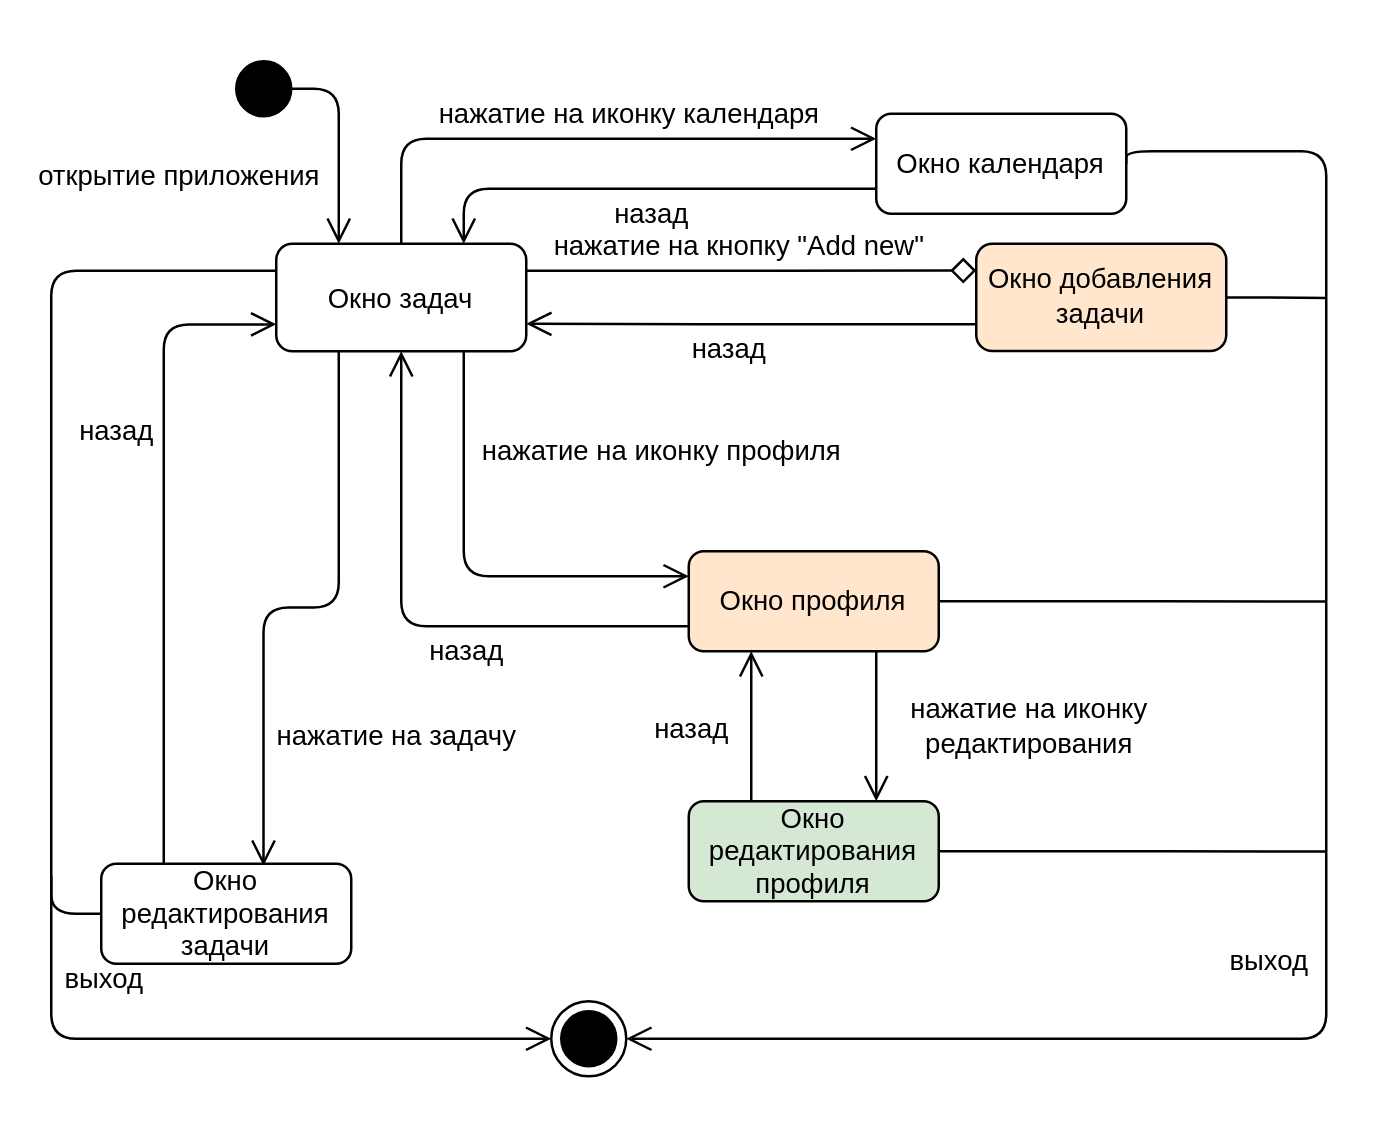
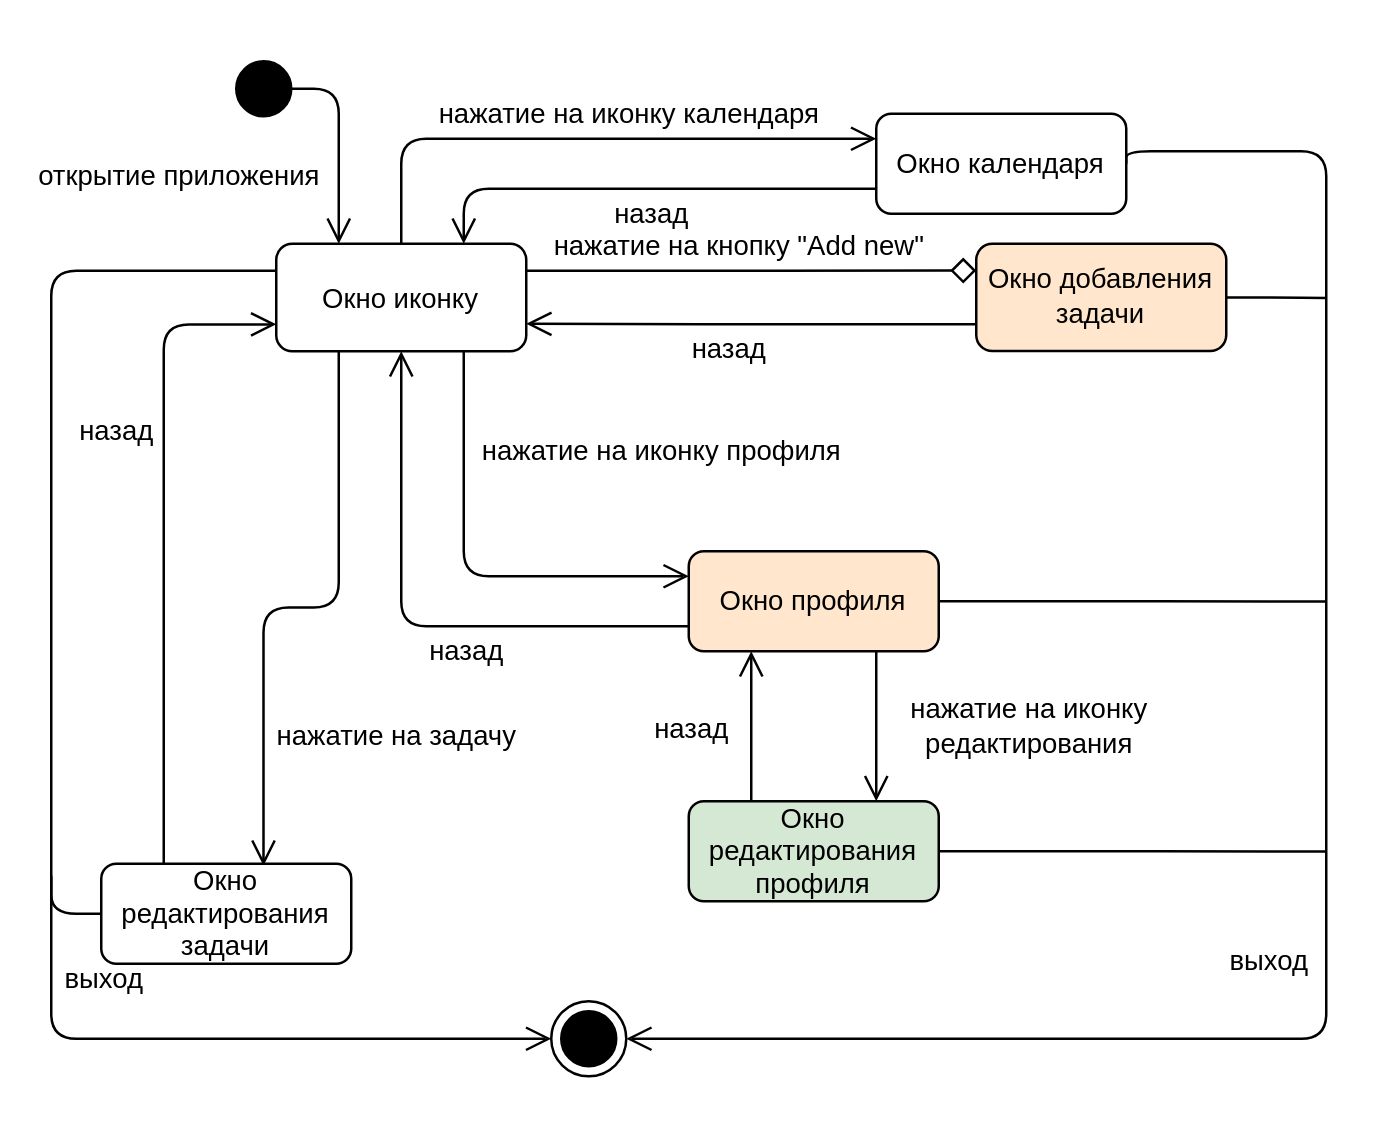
  <mxCell id="0" />
  <mxCell id="1" parent="0" />
  <mxCell id="2" value="" style="ellipse;html=1;shape=endState;fillColor=#000000;labelBackgroundColor=none;fontSize=14;fontColor=#000000;" vertex="1" parent="1"><mxGeometry x="220" y="400" width="30" height="30" as="geometry" /></mxCell>
  <mxCell id="3" value="" style="ellipse;html=1;shape=startState;fillColor=#000000;labelBackgroundColor=none;fontSize=14;fontColor=#000000;" vertex="1" parent="1"><mxGeometry x="90" width="30" height="30" as="geometry" y="20" /></mxCell>
  <mxCell id="4" value="" style="edgeStyle=orthogonalEdgeStyle;html=1;verticalAlign=bottom;endArrow=open;endSize=8;fontSize=14;fontColor=#000000;exitX=0.496;exitY=0.802;exitDx=0;exitDy=0;exitPerimeter=0;entryX=0.25;entryY=0;entryDx=0;entryDy=0;" edge="1" parent="1" source="3" target="14"><mxGeometry relative="1" as="geometry"><mxPoint x="160" y="97" as="targetPoint" /><Array as="points"><mxPoint x="105" y="35" /><mxPoint x="135" y="35" /></Array></mxGeometry></mxCell>
  <mxCell id="5" value="открытие приложения" style="edgeLabel;html=1;align=center;verticalAlign=middle;resizable=0;points=[];" vertex="1" connectable="0" parent="4"><mxGeometry x="-0.211" y="-2" relative="1" as="geometry"><mxPoint x="-62.97" y="34.13" as="offset" /></mxGeometry></mxCell>
  <mxCell id="6" style="edgeStyle=orthogonalEdgeStyle;rounded=1;orthogonalLoop=1;jettySize=auto;html=1;exitX=0.5;exitY=0;exitDx=0;exitDy=0;entryX=0;entryY=0.25;entryDx=0;entryDy=0;endArrow=open;endFill=0;endSize=8;" edge="1" parent="1" source="14" target="29"><mxGeometry relative="1" as="geometry" /></mxCell>
  <mxCell id="7" value="нажатие на иконку календаря" style="edgeLabel;html=1;align=center;verticalAlign=middle;resizable=0;points=[];" vertex="1" connectable="0" parent="6"><mxGeometry x="-0.42" y="-23" relative="1" as="geometry"><mxPoint x="65.24" y="-33.03" as="offset" /></mxGeometry></mxCell>
  <mxCell id="8" style="edgeStyle=orthogonalEdgeStyle;rounded=1;orthogonalLoop=1;jettySize=auto;html=1;exitX=0.75;exitY=1;exitDx=0;exitDy=0;entryX=0;entryY=0.25;entryDx=0;entryDy=0;endArrow=open;endFill=0;endSize=8;" edge="1" parent="1" source="14" target="35"><mxGeometry relative="1" as="geometry" /></mxCell>
  <mxCell id="9" value="нажатие на иконку профиля" style="edgeLabel;html=1;align=center;verticalAlign=middle;resizable=0;points=[];" vertex="1" connectable="0" parent="8"><mxGeometry x="-0.018" y="35" relative="1" as="geometry"><mxPoint x="43.03" y="-48.29" as="offset" /></mxGeometry></mxCell>
  <mxCell id="10" style="edgeStyle=orthogonalEdgeStyle;rounded=1;orthogonalLoop=1;jettySize=auto;html=1;exitX=1;exitY=0.25;exitDx=0;exitDy=0;entryX=0;entryY=0.25;entryDx=0;entryDy=0;endArrow=diamond;endFill=0;endSize=8;" edge="1" parent="1" source="14" target="24"><mxGeometry relative="1" as="geometry" /></mxCell>
  <mxCell id="11" value="нажатие на кнопку &quot;Add new&quot;" style="edgeLabel;html=1;align=center;verticalAlign=middle;resizable=0;points=[];" vertex="1" connectable="0" parent="10"><mxGeometry x="0.001" y="5" relative="1" as="geometry"><mxPoint x="-5" y="-5.69" as="offset" /></mxGeometry></mxCell>
  <mxCell id="12" style="edgeStyle=orthogonalEdgeStyle;rounded=1;orthogonalLoop=1;jettySize=auto;html=1;exitX=0;exitY=0.25;exitDx=0;exitDy=0;endArrow=open;endFill=0;endSize=8;entryX=0;entryY=0.5;entryDx=0;entryDy=0;" edge="1" parent="1" source="14" target="2"><mxGeometry relative="1" as="geometry"><mxPoint x="20" y="520" as="targetPoint" /><Array as="points"><mxPoint x="20" y="108" /><mxPoint x="20" y="415" /></Array></mxGeometry></mxCell>
  <mxCell id="13" value="выход" style="edgeLabel;html=1;align=center;verticalAlign=middle;resizable=0;points=[];" vertex="1" connectable="0" parent="12"><mxGeometry x="0.281" relative="1" as="geometry"><mxPoint x="20" y="-10.59" as="offset" /></mxGeometry></mxCell>
- <mxCell id="14" value="Окно задач" style="rounded=1;whiteSpace=wrap;html=1;labelBackgroundColor=none;strokeColor=#000000;fontSize=11;fontColor=#000000;" vertex="1" parent="1"><mxGeometry x="110" y="97" width="100" height="43" as="geometry" /></mxCell>
+ <mxCell id="14" value="Окно иконку" style="rounded=1;whiteSpace=wrap;html=1;labelBackgroundColor=none;strokeColor=#000000;fontSize=11;fontColor=#000000;" vertex="1" parent="1"><mxGeometry x="110" y="97" width="100" height="43" as="geometry" /></mxCell>
  <mxCell id="15" value="" style="edgeStyle=orthogonalEdgeStyle;html=1;verticalAlign=bottom;endArrow=open;endSize=8;fontSize=14;fontColor=#000000;exitX=0.25;exitY=1;exitDx=0;exitDy=0;entryX=0.649;entryY=0.02;entryDx=0;entryDy=0;entryPerimeter=0;" edge="1" parent="1" source="14" target="20"><mxGeometry relative="1" as="geometry"><mxPoint x="194" y="179" as="targetPoint" /><mxPoint x="194" y="140" as="sourcePoint" /><Array as="points" /></mxGeometry></mxCell>
  <mxCell id="16" value="нажатие на задачу" style="edgeLabel;html=1;align=center;verticalAlign=middle;resizable=0;points=[];" vertex="1" connectable="0" parent="15"><mxGeometry x="-0.391" y="-1" relative="1" as="geometry"><mxPoint x="23.02" y="81.38" as="offset" /></mxGeometry></mxCell>
  <mxCell id="17" style="edgeStyle=orthogonalEdgeStyle;rounded=1;orthogonalLoop=1;jettySize=auto;html=1;endArrow=open;endFill=0;endSize=8;entryX=0;entryY=0.75;entryDx=0;entryDy=0;exitX=0.25;exitY=0;exitDx=0;exitDy=0;" edge="1" parent="1" source="20" target="14"><mxGeometry relative="1" as="geometry"><mxPoint x="94.897" y="120" as="targetPoint" /><Array as="points"><mxPoint x="65" y="129" /></Array></mxGeometry></mxCell>
  <mxCell id="18" value="назад" style="edgeLabel;html=1;align=center;verticalAlign=middle;resizable=0;points=[];" vertex="1" connectable="0" parent="17"><mxGeometry x="0.449" y="1" relative="1" as="geometry"><mxPoint x="-19" y="15.59" as="offset" /></mxGeometry></mxCell>
  <mxCell id="19" style="edgeStyle=orthogonalEdgeStyle;rounded=1;orthogonalLoop=1;jettySize=auto;html=1;exitX=0;exitY=0.5;exitDx=0;exitDy=0;endArrow=none;endFill=0;endSize=8;" edge="1" parent="1" source="20"><mxGeometry relative="1" as="geometry"><mxPoint x="20" y="349.759" as="targetPoint" /></mxGeometry></mxCell>
  <mxCell id="20" value="Окно редактирования задачи" style="rounded=1;whiteSpace=wrap;html=1;labelBackgroundColor=none;strokeColor=#000000;fontSize=11;fontColor=#000000;" vertex="1" parent="1"><mxGeometry x="40" y="345" width="100" height="40" as="geometry" /></mxCell>
  <mxCell id="21" style="edgeStyle=orthogonalEdgeStyle;rounded=0;orthogonalLoop=1;jettySize=auto;html=1;exitX=0;exitY=0.75;exitDx=0;exitDy=0;endArrow=open;endFill=0;endSize=8;" edge="1" parent="1" source="24"><mxGeometry relative="1" as="geometry"><mxPoint x="210" y="129" as="targetPoint" /><Array as="points"><mxPoint x="280" y="129" /></Array></mxGeometry></mxCell>
  <mxCell id="22" value="назад" style="edgeLabel;html=1;align=center;verticalAlign=middle;resizable=0;points=[];" vertex="1" connectable="0" parent="21"><mxGeometry x="0.116" y="1" relative="1" as="geometry"><mxPoint y="8.59" as="offset" /></mxGeometry></mxCell>
  <mxCell id="23" style="edgeStyle=orthogonalEdgeStyle;rounded=1;orthogonalLoop=1;jettySize=auto;html=1;exitX=1;exitY=0.5;exitDx=0;exitDy=0;endArrow=none;endFill=0;endSize=8;" edge="1" parent="1" source="24"><mxGeometry relative="1" as="geometry"><mxPoint x="530" y="118.724" as="targetPoint" /></mxGeometry></mxCell>
  <mxCell id="24" value="Окно добавления задачи" style="rounded=1;whiteSpace=wrap;html=1;labelBackgroundColor=none;strokeColor=#000000;fontSize=11;fontColor=#000000;fillColor=#ffe6cc;" vertex="1" parent="1"><mxGeometry x="390" y="97" width="100" height="42.913" as="geometry" /></mxCell>
  <mxCell id="25" style="edgeStyle=orthogonalEdgeStyle;rounded=1;orthogonalLoop=1;jettySize=auto;html=1;exitX=0;exitY=0.75;exitDx=0;exitDy=0;entryX=0.75;entryY=0;entryDx=0;entryDy=0;endArrow=open;endFill=0;endSize=8;" edge="1" parent="1" source="29" target="14"><mxGeometry relative="1" as="geometry" /></mxCell>
  <mxCell id="26" value="назад" style="edgeLabel;html=1;align=center;verticalAlign=middle;resizable=0;points=[];" vertex="1" connectable="0" parent="25"><mxGeometry x="-0.149" y="2" relative="1" as="geometry"><mxPoint x="-10.35" y="7.98" as="offset" /></mxGeometry></mxCell>
  <mxCell id="27" style="edgeStyle=orthogonalEdgeStyle;rounded=1;orthogonalLoop=1;jettySize=auto;html=1;exitX=1;exitY=0.5;exitDx=0;exitDy=0;endArrow=open;endFill=0;endSize=8;entryX=1;entryY=0.5;entryDx=0;entryDy=0;" edge="1" parent="1" source="29" target="2"><mxGeometry relative="1" as="geometry"><mxPoint x="530" y="420" as="targetPoint" /><Array as="points"><mxPoint x="530" y="60" /><mxPoint x="530" y="415" /></Array></mxGeometry></mxCell>
  <mxCell id="28" value="выход" style="edgeLabel;html=1;align=center;verticalAlign=middle;resizable=0;points=[];" vertex="1" connectable="0" parent="27"><mxGeometry x="0.041" relative="1" as="geometry"><mxPoint x="-24" y="33.07" as="offset" /></mxGeometry></mxCell>
  <mxCell id="29" value="Окно календаря" style="rounded=1;whiteSpace=wrap;html=1;labelBackgroundColor=none;strokeColor=#000000;fontSize=11;fontColor=#000000;" vertex="1" parent="1"><mxGeometry x="350" y="45" width="100" height="40" as="geometry" /></mxCell>
  <mxCell id="30" style="edgeStyle=orthogonalEdgeStyle;rounded=1;orthogonalLoop=1;jettySize=auto;html=1;exitX=0;exitY=0.75;exitDx=0;exitDy=0;entryX=0.5;entryY=1;entryDx=0;entryDy=0;endArrow=open;endFill=0;endSize=8;" edge="1" parent="1" source="35" target="14"><mxGeometry relative="1" as="geometry" /></mxCell>
  <mxCell id="31" value="назад" style="edgeLabel;html=1;align=center;verticalAlign=middle;resizable=0;points=[];" vertex="1" connectable="0" parent="30"><mxGeometry x="0.006" y="-40" relative="1" as="geometry"><mxPoint x="23.12" y="49.97" as="offset" /></mxGeometry></mxCell>
  <mxCell id="32" style="edgeStyle=orthogonalEdgeStyle;rounded=1;orthogonalLoop=1;jettySize=auto;html=1;exitX=0.75;exitY=1;exitDx=0;exitDy=0;entryX=0.75;entryY=0;entryDx=0;entryDy=0;endArrow=open;endFill=0;endSize=8;" edge="1" parent="1" source="35" target="38"><mxGeometry relative="1" as="geometry" /></mxCell>
  <mxCell id="33" value="нажатие на иконку &lt;br&gt;редактирования" style="edgeLabel;html=1;align=center;verticalAlign=middle;resizable=0;points=[];" vertex="1" connectable="0" parent="32"><mxGeometry x="-0.192" relative="1" as="geometry"><mxPoint x="60" y="5.87" as="offset" /></mxGeometry></mxCell>
  <mxCell id="34" style="edgeStyle=orthogonalEdgeStyle;rounded=1;orthogonalLoop=1;jettySize=auto;html=1;exitX=1;exitY=0.5;exitDx=0;exitDy=0;endArrow=none;endFill=0;endSize=8;" edge="1" parent="1" source="35"><mxGeometry relative="1" as="geometry"><mxPoint x="530" y="240.103" as="targetPoint" /></mxGeometry></mxCell>
  <mxCell id="35" value="Окно профиля" style="rounded=1;whiteSpace=wrap;html=1;labelBackgroundColor=none;strokeColor=#000000;fontSize=11;fontColor=#000000;fillColor=#ffe6cc;" vertex="1" parent="1"><mxGeometry x="275" y="220" width="100" height="40" as="geometry" /></mxCell>
  <mxCell id="36" style="edgeStyle=orthogonalEdgeStyle;rounded=1;orthogonalLoop=1;jettySize=auto;html=1;exitX=0.25;exitY=0;exitDx=0;exitDy=0;entryX=0.25;entryY=1;entryDx=0;entryDy=0;endArrow=open;endFill=0;endSize=8;" edge="1" parent="1" source="38" target="35"><mxGeometry relative="1" as="geometry" /></mxCell>
  <mxCell id="37" style="edgeStyle=orthogonalEdgeStyle;rounded=1;orthogonalLoop=1;jettySize=auto;html=1;exitX=1;exitY=0.5;exitDx=0;exitDy=0;endArrow=none;endFill=0;endSize=8;" edge="1" parent="1" source="38"><mxGeometry relative="1" as="geometry"><mxPoint x="530" y="340.103" as="targetPoint" /></mxGeometry></mxCell>
  <mxCell id="38" value="Окно редактирования профиля" style="rounded=1;whiteSpace=wrap;html=1;labelBackgroundColor=none;strokeColor=#000000;fontSize=11;fontColor=#000000;fillColor=#d5e8d4;" vertex="1" parent="1"><mxGeometry x="275" y="320" width="100" height="40" as="geometry" /></mxCell>
  <mxCell id="39" value="назад" style="edgeLabel;html=1;align=center;verticalAlign=middle;resizable=0;points=[];" vertex="1" connectable="0" parent="1"><mxGeometry x="275.005" y="290.004" as="geometry" /></mxCell>
